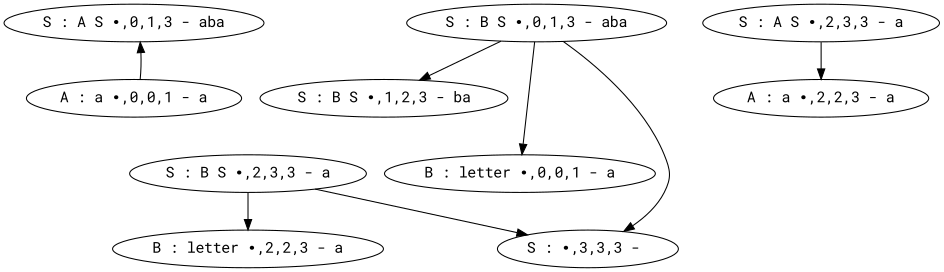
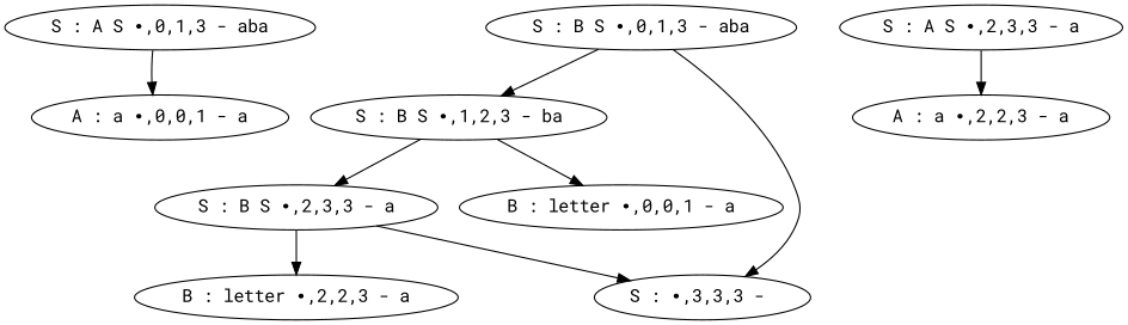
  digraph {
    fontname="Roboto Mono"
    node [fontname="Roboto Mono"]
    edge [fontname="Roboto Mono"]
    n1 [label="S : A S ∙,0,1,3 - aba"]
    n2 [label="A : a ∙,0,0,1 - a"]
    n3 [label="S : B S ∙,1,2,3 - ba"]
    n4 [label="S : B S ∙,2,3,3 - a"]
    n5 [label="B : letter ∙,2,2,3 - a"]
    n6 [label="S : ∙,3,3,3 - "]
    n7 [label="S : A S ∙,2,3,3 - a"]
    n8 [label="A : a ∙,2,2,3 - a"]
    n9 [label="S : B S ∙,0,1,3 - aba"]
    n10 [label="B : letter ∙,0,0,1 - a"]
-   n2 -> n1
+   n1 -> n2
+   n3 -> n4
    n4 -> n5
    n4 -> n6
    n7 -> n8
    n9 -> n3
    n9 -> n6
-   n9 -> n10
+   n3 -> n10
  }
